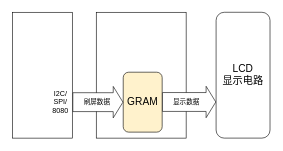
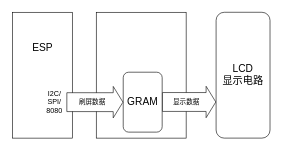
  <mxCell id="0" />
  <mxCell id="1" parent="0" />
  <mxCell id="2" value="" style="group;fontColor=#000000;" parent="1" vertex="1" connectable="0"><mxGeometry x="160" y="20" width="150" height="210" as="geometry" /></mxCell>
  <mxCell id="3" value="" style="whiteSpace=wrap;html=1;fillColor=#FFFFFF;fontColor=#000000;strokeColor=#000000;fontSize=17;labelPosition=center;verticalLabelPosition=middle;align=center;verticalAlign=middle;" parent="2" vertex="1"><mxGeometry width="150" height="210" as="geometry" /></mxCell>
- <mxCell id="4" value="GRAM" style="rounded=1;whiteSpace=wrap;html=1;fontSize=17;strokeColor=#000000;fillColor=#fff2cc;arcSize=14;fontColor=#000000;" parent="2" vertex="1"><mxGeometry x="45" y="100" width="65" height="100" as="geometry" /></mxCell>
+ <mxCell id="4" value="GRAM" style="rounded=1;whiteSpace=wrap;html=1;fontSize=17;strokeColor=#000000;fillColor=#FFFFFF;arcSize=14;fontColor=#000000;" parent="2" vertex="1"><mxGeometry x="45" y="100" width="65" height="100" as="geometry" /></mxCell>
  <mxCell id="5" value="" style="whiteSpace=wrap;html=1;fillColor=#FFFFFF;fontColor=#000000;strokeColor=#000000;fontSize=17;" parent="1" vertex="1"><mxGeometry x="20" y="20" width="100" height="210" as="geometry" /></mxCell>
  <mxCell id="6" value="LCD &lt;br&gt;显示电路" style="whiteSpace=wrap;html=1;fillColor=#FFFFFF;fontColor=#000000;strokeColor=#000000;fontSize=17;rounded=1;" parent="1" vertex="1"><mxGeometry x="360" y="20" width="90" height="210" as="geometry" /></mxCell>
  <mxCell id="7" value="" style="shape=flexArrow;endArrow=classic;html=1;fontSize=17;fontColor=#000000;exitX=1.01;exitY=0.499;exitDx=0;exitDy=0;entryX=0;entryY=0.5;entryDx=0;entryDy=0;strokeColor=#000000;width=31.515;endSize=5.061;fillColor=#FFFFFF;exitPerimeter=0;" parent="1" source="11" target="4" edge="1"><mxGeometry width="50" height="50" relative="1" as="geometry"><mxPoint x="220" y="190" as="sourcePoint" /><mxPoint x="270" y="140" as="targetPoint" /></mxGeometry></mxCell>
  <mxCell id="8" value="刷屏数据" style="edgeLabel;html=1;align=center;verticalAlign=middle;resizable=0;points=[];labelBackgroundColor=none;fontColor=#000000;" parent="7" vertex="1" connectable="0"><mxGeometry x="-0.651" y="-1" relative="1" as="geometry"><mxPoint x="25" y="-1" as="offset" /></mxGeometry></mxCell>
  <mxCell id="9" value="" style="shape=flexArrow;endArrow=classic;html=1;fontSize=17;fontColor=#000000;exitX=1;exitY=0.5;exitDx=0;exitDy=0;entryX=0;entryY=0.713;entryDx=0;entryDy=0;strokeColor=#000000;width=31.515;endSize=5.061;entryPerimeter=0;fillColor=#FFFFFF;" parent="1" target="6" edge="1"><mxGeometry width="50" height="50" relative="1" as="geometry"><mxPoint x="270" y="169.7" as="sourcePoint" /><mxPoint x="355" y="169.7" as="targetPoint" /></mxGeometry></mxCell>
  <mxCell id="10" value="显示数据" style="edgeLabel;html=1;align=center;verticalAlign=middle;resizable=0;points=[];fontColor=#000000;labelBackgroundColor=none;" parent="9" vertex="1" connectable="0"><mxGeometry x="-0.415" y="1" relative="1" as="geometry"><mxPoint x="13" y="1" as="offset" /></mxGeometry></mxCell>
- <mxCell id="11" value="I2C/&lt;br&gt;SPI/&lt;br&gt;8080" style="text;html=1;align=center;verticalAlign=middle;resizable=0;points=[];autosize=1;strokeColor=none;fillColor=none;fontColor=#000000;" parent="1" vertex="1"><mxGeometry x="80" y="145" width="40" height="50" as="geometry" /></mxCell>
+ <mxCell id="11" value="I2C/&lt;br&gt;SPI/&lt;br&gt;8080" style="text;html=1;align=center;verticalAlign=middle;resizable=0;points=[];autosize=1;strokeColor=none;fillColor=none;fontColor=#000000;" parent="1" vertex="1"><mxGeometry x="70" y="145" width="40" height="50" as="geometry" /></mxCell>
+ <mxCell id="12" value="&lt;span style=&quot;font-size: 17px&quot;&gt;ESP&lt;/span&gt;" style="text;html=1;align=center;verticalAlign=middle;resizable=0;points=[];autosize=1;strokeColor=none;fillColor=none;fontColor=#000000;" parent="1" vertex="1"><mxGeometry x="45" y="70" width="50" height="20" as="geometry" /></mxCell>
